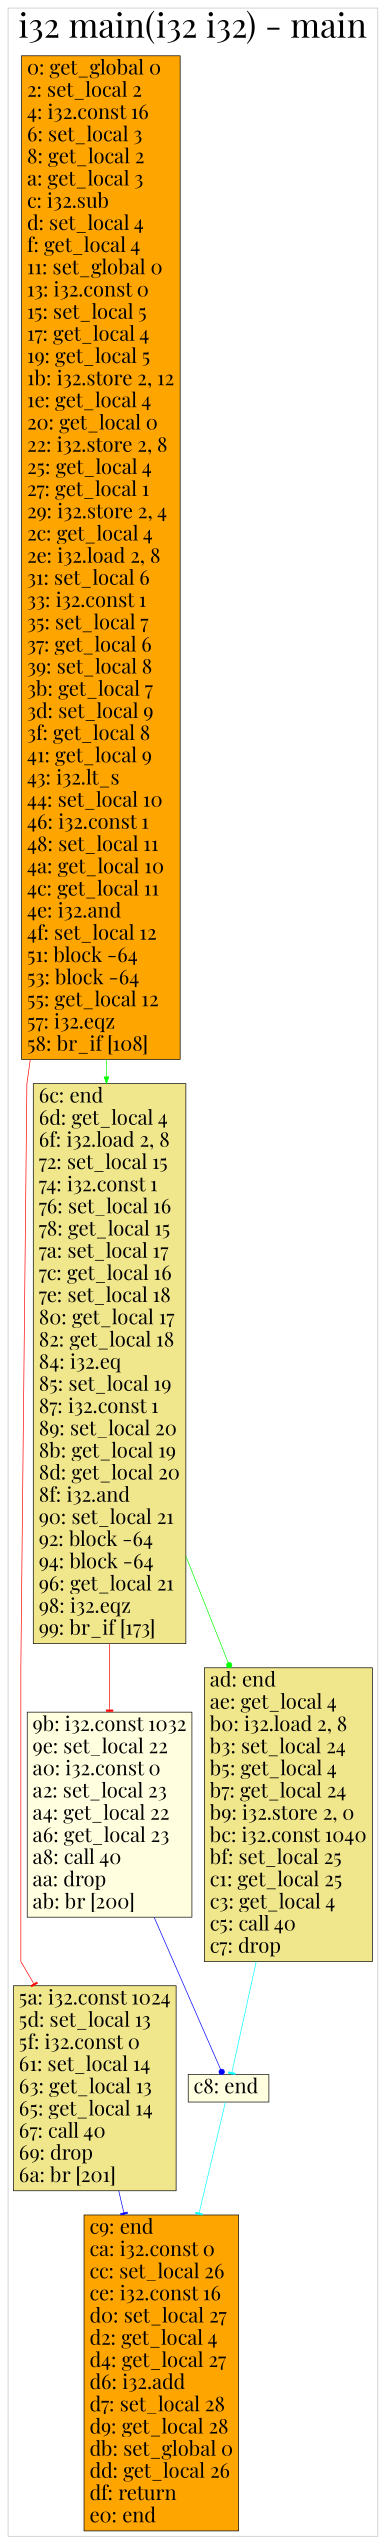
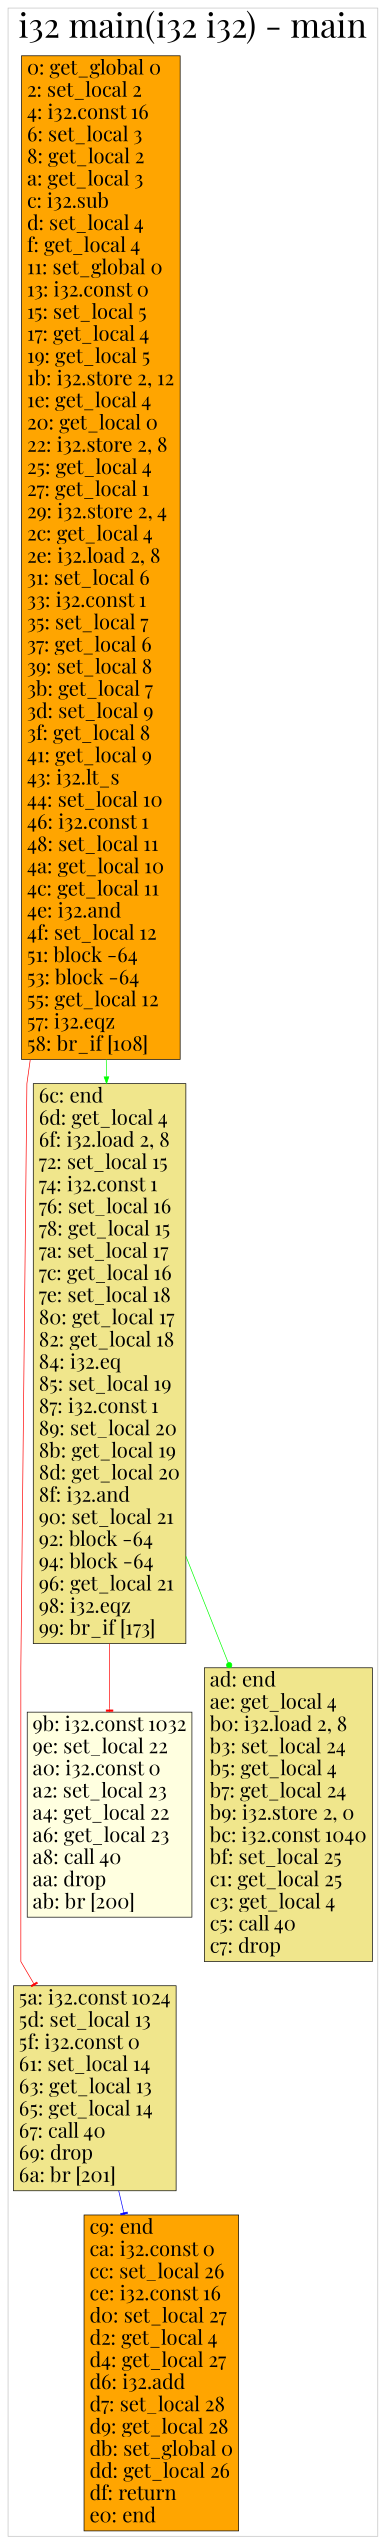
  digraph {
    rankdir=TB
    splines=polyline
    fontname="Playfair Display"
    node [fontname="Playfair Display" fontsize=30.0 rank=same shape=box style=filled fillcolor=khaki]
    edge [color=red arrowhead=tee fontname="Playfair Display"]
    n1 [label="0: get_global 0\l2: set_local 2\l4: i32.const 16\l6: set_local 3\l8: get_local 2\la: get_local 3\lc: i32.sub \ld: set_local 4\lf: get_local 4\l11: set_global 0\l13: i32.const 0\l15: set_local 5\l17: get_local 4\l19: get_local 5\l1b: i32.store 2, 12\l1e: get_local 4\l20: get_local 0\l22: i32.store 2, 8\l25: get_local 4\l27: get_local 1\l29: i32.store 2, 4\l2c: get_local 4\l2e: i32.load 2, 8\l31: set_local 6\l33: i32.const 1\l35: set_local 7\l37: get_local 6\l39: set_local 8\l3b: get_local 7\l3d: set_local 9\l3f: get_local 8\l41: get_local 9\l43: i32.lt_s \l44: set_local 10\l46: i32.const 1\l48: set_local 11\l4a: get_local 10\l4c: get_local 11\l4e: i32.and \l4f: set_local 12\l51: block -64\l53: block -64\l55: get_local 12\l57: i32.eqz \l58: br_if [108]\l" fillcolor=orange]
    n2 [label="5a: i32.const 1024\l5d: set_local 13\l5f: i32.const 0\l61: set_local 14\l63: get_local 13\l65: get_local 14\l67: call 40\l69: drop \l6a: br [201]\l"]
    n3 [label="6c: end \l6d: get_local 4\l6f: i32.load 2, 8\l72: set_local 15\l74: i32.const 1\l76: set_local 16\l78: get_local 15\l7a: set_local 17\l7c: get_local 16\l7e: set_local 18\l80: get_local 17\l82: get_local 18\l84: i32.eq \l85: set_local 19\l87: i32.const 1\l89: set_local 20\l8b: get_local 19\l8d: get_local 20\l8f: i32.and \l90: set_local 21\l92: block -64\l94: block -64\l96: get_local 21\l98: i32.eqz \l99: br_if [173]\l"]
    n4 [label="9b: i32.const 1032\l9e: set_local 22\la0: i32.const 0\la2: set_local 23\la4: get_local 22\la6: get_local 23\la8: call 40\laa: drop \lab: br [200]\l" fillcolor=lightyellow]
    n5 [label="ad: end \lae: get_local 4\lb0: i32.load 2, 8\lb3: set_local 24\lb5: get_local 4\lb7: get_local 24\lb9: i32.store 2, 0\lbc: i32.const 1040\lbf: set_local 25\lc1: get_local 25\lc3: get_local 4\lc5: call 40\lc7: drop \l"]
-   n6 [label="c8: end \l" fillcolor=lightyellow]
    n7 [label="c9: end \lca: i32.const 0\lcc: set_local 26\lce: i32.const 16\ld0: set_local 27\ld2: get_local 4\ld4: get_local 27\ld6: i32.add \ld7: set_local 28\ld9: get_local 28\ldb: set_global 0\ldd: get_local 26\ldf: return \le0: end \l" fillcolor=orange]
    subgraph cluster_1 {
      color=grey
      fontsize=50.0
      label="i32 main(i32 i32) - main"
      n1
      n2
      n3
      n4
      n5
-     n6
      n7
    }
    n1 -> n2
    n1 -> n3 [color=green arrowhead=normal]
    n2 -> n7 [color=blue]
    n3 -> n4
    n3 -> n5 [color=green arrowhead=dot]
-   n4 -> n6 [color=blue arrowhead=dot]
-   n5 -> n6 [color=cyan]
-   n6 -> n7 [color=cyan]
  }
